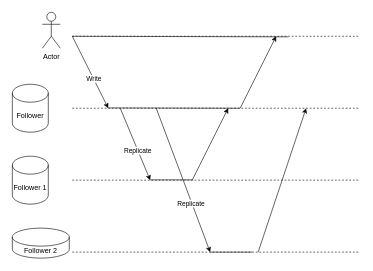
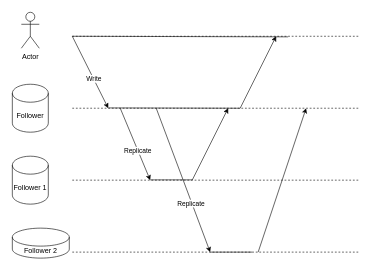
  <mxCell id="0" />
  <mxCell id="1" parent="0" />
  <mxCell id="2" value="" style="endArrow=none;dashed=1;html=1;" edge="1" parent="1"><mxGeometry width="50" height="50" relative="1" as="geometry"><mxPoint x="120" y="60" as="sourcePoint" /><mxPoint x="600" y="60" as="targetPoint" /></mxGeometry></mxCell>
  <mxCell id="3" value="" style="endArrow=none;dashed=1;html=1;" edge="1" parent="1"><mxGeometry width="50" height="50" relative="1" as="geometry"><mxPoint x="120" y="180" as="sourcePoint" /><mxPoint x="600" y="180" as="targetPoint" /></mxGeometry></mxCell>
  <mxCell id="4" value="" style="endArrow=none;dashed=1;html=1;" edge="1" parent="1"><mxGeometry width="50" height="50" relative="1" as="geometry"><mxPoint x="120" y="300" as="sourcePoint" /><mxPoint x="600" y="300" as="targetPoint" /></mxGeometry></mxCell>
  <mxCell id="5" value="" style="endArrow=none;dashed=1;html=1;" edge="1" parent="1"><mxGeometry width="50" height="50" relative="1" as="geometry"><mxPoint x="120" y="420" as="sourcePoint" /><mxPoint x="600" y="420" as="targetPoint" /></mxGeometry></mxCell>
- <mxCell id="6" value="Actor" style="shape=umlActor;verticalLabelPosition=bottom;verticalAlign=top;html=1;outlineConnect=0;" vertex="1" parent="1"><mxGeometry x="70" y="20" width="30" height="60" as="geometry" /></mxCell>
+ <mxCell id="6" value="Actor" style="shape=umlActor;verticalLabelPosition=bottom;verticalAlign=top;html=1;outlineConnect=0;" vertex="1" parent="1"><mxGeometry x="35" y="20" width="30" height="60" as="geometry" /></mxCell>
  <mxCell id="7" value="Follower" style="shape=cylinder3;whiteSpace=wrap;html=1;boundedLbl=1;backgroundOutline=1;size=15;" vertex="1" parent="1"><mxGeometry x="20" y="140" width="60" height="80" as="geometry" /></mxCell>
  <mxCell id="8" value="" style="endArrow=classic;html=1;" edge="1" parent="1"><mxGeometry width="50" height="50" relative="1" as="geometry"><mxPoint x="120" y="60" as="sourcePoint" /><mxPoint x="180" y="180" as="targetPoint" /></mxGeometry></mxCell>
  <mxCell id="9" value="Write" style="edgeLabel;html=1;align=center;verticalAlign=middle;resizable=0;points=[];" vertex="1" connectable="0" parent="8"><mxGeometry x="0.473" y="-1" relative="1" as="geometry"><mxPoint x="-7.97" y="-18.75" as="offset" /></mxGeometry></mxCell>
  <mxCell id="10" value="" style="endArrow=classic;html=1;" edge="1" parent="1"><mxGeometry width="50" height="50" relative="1" as="geometry"><mxPoint x="200" y="180" as="sourcePoint" /><mxPoint x="250" y="300" as="targetPoint" /></mxGeometry></mxCell>
  <mxCell id="11" value="Replicate" style="edgeLabel;html=1;align=center;verticalAlign=middle;resizable=0;points=[];" vertex="1" connectable="0" parent="10"><mxGeometry x="0.473" y="-1" relative="1" as="geometry"><mxPoint x="-7.97" y="-18.75" as="offset" /></mxGeometry></mxCell>
  <mxCell id="12" value="" style="endArrow=none;html=1;" edge="1" parent="1"><mxGeometry width="50" height="50" relative="1" as="geometry"><mxPoint x="180" y="179.5" as="sourcePoint" /><mxPoint x="400" y="180" as="targetPoint" /></mxGeometry></mxCell>
  <mxCell id="13" value="" style="endArrow=none;html=1;" edge="1" parent="1"><mxGeometry width="50" height="50" relative="1" as="geometry"><mxPoint x="250" y="299.5" as="sourcePoint" /><mxPoint x="320" y="299.5" as="targetPoint" /></mxGeometry></mxCell>
  <mxCell id="14" value="" style="endArrow=classic;html=1;" edge="1" parent="1"><mxGeometry width="50" height="50" relative="1" as="geometry"><mxPoint x="320" y="300" as="sourcePoint" /><mxPoint x="380" y="180" as="targetPoint" /></mxGeometry></mxCell>
  <mxCell id="15" value="Follower 1" style="shape=cylinder3;whiteSpace=wrap;html=1;boundedLbl=1;backgroundOutline=1;size=15;" vertex="1" parent="1"><mxGeometry x="20" y="260" width="60" height="80" as="geometry" /></mxCell>
  <mxCell id="16" value="" style="endArrow=classic;html=1;" edge="1" parent="1"><mxGeometry width="50" height="50" relative="1" as="geometry"><mxPoint x="260" y="180" as="sourcePoint" /><mxPoint x="350" y="420" as="targetPoint" /></mxGeometry></mxCell>
  <mxCell id="17" value="Replicate" style="edgeLabel;html=1;align=center;verticalAlign=middle;resizable=0;points=[];" vertex="1" connectable="0" parent="16"><mxGeometry x="0.473" y="-1" relative="1" as="geometry"><mxPoint x="-7.97" y="-18.75" as="offset" /></mxGeometry></mxCell>
  <mxCell id="18" value="" style="endArrow=none;html=1;" edge="1" parent="1"><mxGeometry width="50" height="50" relative="1" as="geometry"><mxPoint x="350" y="420" as="sourcePoint" /><mxPoint x="420" y="420" as="targetPoint" /></mxGeometry></mxCell>
  <mxCell id="19" value="" style="endArrow=classic;html=1;" edge="1" parent="1"><mxGeometry width="50" height="50" relative="1" as="geometry"><mxPoint x="400" y="180" as="sourcePoint" /><mxPoint x="460" y="60" as="targetPoint" /></mxGeometry></mxCell>
  <mxCell id="20" value="" style="endArrow=none;html=1;" edge="1" parent="1"><mxGeometry width="50" height="50" relative="1" as="geometry"><mxPoint x="120" y="60" as="sourcePoint" /><mxPoint x="480" y="61" as="targetPoint" /></mxGeometry></mxCell>
  <mxCell id="21" value="Follower 2" style="shape=cylinder3;whiteSpace=wrap;html=1;boundedLbl=1;backgroundOutline=1;size=15;" vertex="1" parent="1"><mxGeometry x="20" y="380" width="95" height="50" as="geometry" /></mxCell>
  <mxCell id="22" value="" style="endArrow=classic;html=1;" edge="1" parent="1"><mxGeometry width="50" height="50" relative="1" as="geometry"><mxPoint x="430" y="420" as="sourcePoint" /><mxPoint x="510" y="180" as="targetPoint" /></mxGeometry></mxCell>
